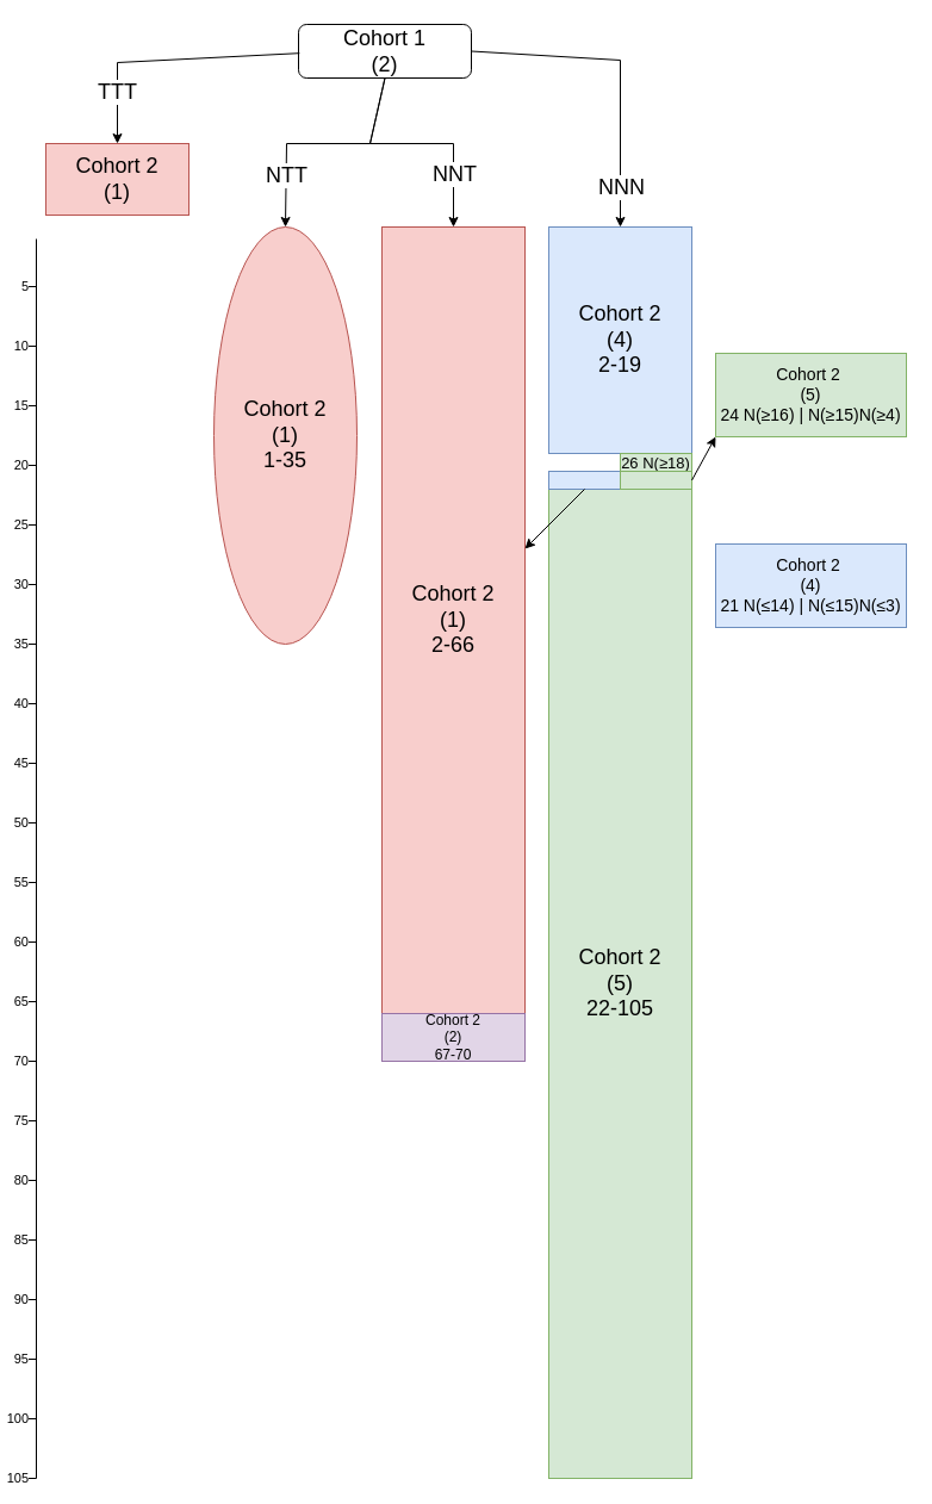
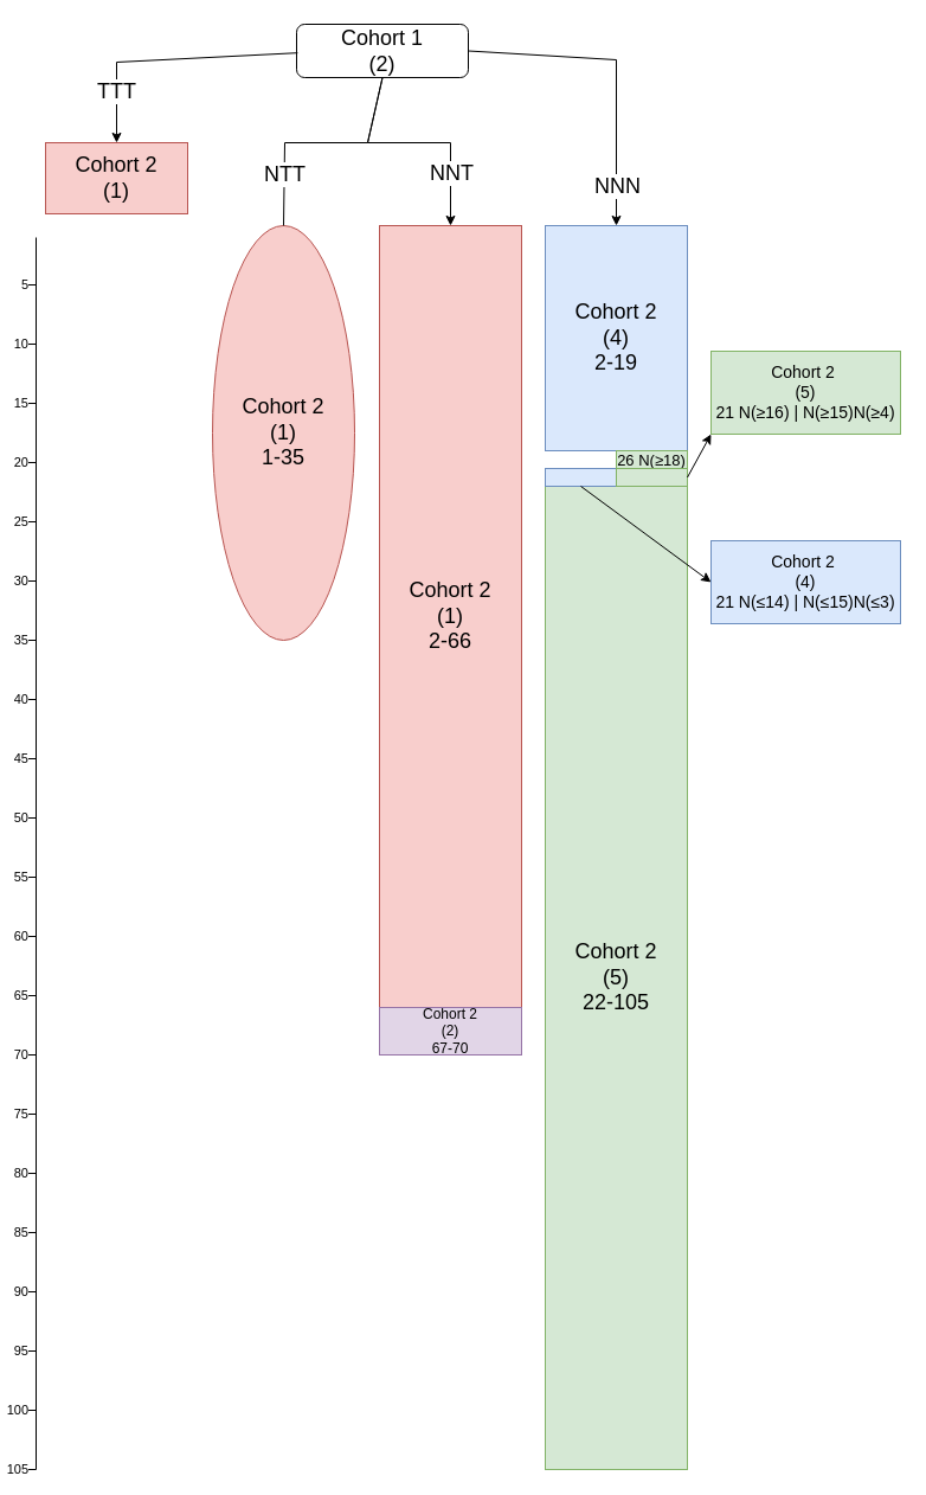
  <mxCell id="0" />
  <mxCell id="1" parent="0" />
  <mxCell id="2" value="Cohort 1&lt;br style=&quot;font-size: 18px;&quot;&gt;(2)" style="rounded=1;whiteSpace=wrap;html=1;fontSize=18;" parent="1" vertex="1"><mxGeometry x="250" y="20" width="145" height="45" as="geometry" /></mxCell>
  <mxCell id="3" value="" style="endArrow=none;html=1;rounded=0;" parent="1" edge="1"><mxGeometry width="50" height="50" relative="1" as="geometry"><mxPoint x="30" y="1240" as="sourcePoint" /><mxPoint x="30" y="200" as="targetPoint" /></mxGeometry></mxCell>
  <mxCell id="4" value="5" style="endArrow=none;html=1;rounded=0;align=right;labelPosition=left;verticalLabelPosition=middle;verticalAlign=middle;" parent="1" edge="1"><mxGeometry width="50" height="50" relative="1" as="geometry"><mxPoint x="20" y="240" as="sourcePoint" /><mxPoint x="30" y="240" as="targetPoint" /></mxGeometry></mxCell>
  <mxCell id="5" value="10" style="endArrow=none;html=1;rounded=0;labelPosition=left;verticalLabelPosition=middle;align=right;verticalAlign=middle;" parent="1" edge="1"><mxGeometry width="50" height="50" relative="1" as="geometry"><mxPoint x="30" y="290" as="sourcePoint" /><mxPoint x="20" y="290" as="targetPoint" /></mxGeometry></mxCell>
  <mxCell id="6" value="15" style="endArrow=none;html=1;rounded=0;labelPosition=left;verticalLabelPosition=middle;align=right;verticalAlign=middle;" parent="1" edge="1"><mxGeometry width="50" height="50" relative="1" as="geometry"><mxPoint x="20" y="340" as="sourcePoint" /><mxPoint x="30" y="340" as="targetPoint" /></mxGeometry></mxCell>
  <mxCell id="7" value="20" style="endArrow=none;html=1;rounded=0;labelPosition=left;verticalLabelPosition=middle;align=right;verticalAlign=middle;" parent="1" edge="1"><mxGeometry width="50" height="50" relative="1" as="geometry"><mxPoint x="20" y="390" as="sourcePoint" /><mxPoint x="30" y="390" as="targetPoint" /></mxGeometry></mxCell>
  <mxCell id="8" value="25" style="endArrow=none;html=1;rounded=0;labelPosition=left;verticalLabelPosition=middle;align=right;verticalAlign=middle;" parent="1" edge="1"><mxGeometry width="50" height="50" relative="1" as="geometry"><mxPoint x="20" y="440" as="sourcePoint" /><mxPoint x="30" y="440" as="targetPoint" /></mxGeometry></mxCell>
  <mxCell id="9" value="30" style="endArrow=none;html=1;rounded=0;labelPosition=left;verticalLabelPosition=middle;align=right;verticalAlign=middle;" parent="1" edge="1"><mxGeometry width="50" height="50" relative="1" as="geometry"><mxPoint x="20" y="490" as="sourcePoint" /><mxPoint x="30" y="490" as="targetPoint" /></mxGeometry></mxCell>
  <mxCell id="10" value="Cohort 2&lt;br style=&quot;border-color: var(--border-color); font-size: 18px;&quot;&gt;(1)" style="rounded=0;whiteSpace=wrap;html=1;fillColor=#f8cecc;strokeColor=#b85450;fontSize=18;" parent="1" vertex="1"><mxGeometry x="38" y="120" width="120" height="60" as="geometry" /></mxCell>
  <mxCell id="11" value="Cohort 2&lt;br style=&quot;font-size: 18px;&quot;&gt;(1)&lt;br style=&quot;font-size: 18px;&quot;&gt;1-35" style="ellipse;whiteSpace=wrap;html=1;fillColor=#f8cecc;strokeColor=#b85450;fontSize=18;" parent="1" vertex="1"><mxGeometry x="179" y="190" width="120" height="350" as="geometry" /></mxCell>
  <mxCell id="12" value="Cohort 2&lt;br style=&quot;font-size: 18px;&quot;&gt;(5)&lt;br style=&quot;font-size: 18px;&quot;&gt;22-105" style="rounded=0;whiteSpace=wrap;html=1;fillColor=#d5e8d4;strokeColor=#82b366;fontSize=18;" parent="1" vertex="1"><mxGeometry x="460" y="410" width="120" height="830" as="geometry" /></mxCell>
  <mxCell id="13" value="Cohort 2&lt;br style=&quot;font-size: 18px;&quot;&gt;(4)&lt;br style=&quot;font-size: 18px;&quot;&gt;2-19" style="rounded=0;whiteSpace=wrap;html=1;fillColor=#dae8fc;strokeColor=#6c8ebf;fontSize=18;" parent="1" vertex="1"><mxGeometry x="460" y="190" width="120" height="190" as="geometry" /></mxCell>
  <mxCell id="14" value="" style="endArrow=classic;html=1;rounded=0;exitX=1;exitY=0.5;exitDx=0;exitDy=0;entryX=0.5;entryY=0;entryDx=0;entryDy=0;" parent="1" source="2" target="13" edge="1"><mxGeometry width="50" height="50" relative="1" as="geometry"><mxPoint x="280" y="320" as="sourcePoint" /><mxPoint x="508" y="190" as="targetPoint" /><Array as="points"><mxPoint x="520" y="50" /></Array></mxGeometry></mxCell>
  <mxCell id="15" value="NNN" style="edgeLabel;html=1;align=center;verticalAlign=middle;resizable=0;points=[];fontSize=18;" parent="14" vertex="1" connectable="0"><mxGeometry x="0.484" y="1" relative="1" as="geometry"><mxPoint x="-1" y="35" as="offset" /></mxGeometry></mxCell>
  <mxCell id="16" value="35" style="endArrow=none;html=1;rounded=0;labelPosition=left;verticalLabelPosition=middle;align=right;verticalAlign=middle;" parent="1" edge="1"><mxGeometry width="50" height="50" relative="1" as="geometry"><mxPoint x="20" y="540" as="sourcePoint" /><mxPoint x="30" y="540" as="targetPoint" /></mxGeometry></mxCell>
  <mxCell id="17" value="40" style="endArrow=none;html=1;rounded=0;labelPosition=left;verticalLabelPosition=middle;align=right;verticalAlign=middle;" parent="1" edge="1"><mxGeometry width="50" height="50" relative="1" as="geometry"><mxPoint x="20" y="590" as="sourcePoint" /><mxPoint x="30" y="590" as="targetPoint" /></mxGeometry></mxCell>
  <mxCell id="18" value="45" style="endArrow=none;html=1;rounded=0;labelPosition=left;verticalLabelPosition=middle;align=right;verticalAlign=middle;" parent="1" edge="1"><mxGeometry width="50" height="50" relative="1" as="geometry"><mxPoint x="20" y="640" as="sourcePoint" /><mxPoint x="30" y="640" as="targetPoint" /></mxGeometry></mxCell>
  <mxCell id="19" value="50" style="endArrow=none;html=1;rounded=0;labelPosition=left;verticalLabelPosition=middle;align=right;verticalAlign=middle;" parent="1" edge="1"><mxGeometry width="50" height="50" relative="1" as="geometry"><mxPoint x="20" y="690" as="sourcePoint" /><mxPoint x="30" y="690" as="targetPoint" /></mxGeometry></mxCell>
  <mxCell id="20" value="55" style="endArrow=none;html=1;rounded=0;labelPosition=left;verticalLabelPosition=middle;align=right;verticalAlign=middle;" parent="1" edge="1"><mxGeometry width="50" height="50" relative="1" as="geometry"><mxPoint x="20" y="740" as="sourcePoint" /><mxPoint x="30" y="740" as="targetPoint" /></mxGeometry></mxCell>
  <mxCell id="21" value="60" style="endArrow=none;html=1;rounded=0;labelPosition=left;verticalLabelPosition=middle;align=right;verticalAlign=middle;" parent="1" edge="1"><mxGeometry width="50" height="50" relative="1" as="geometry"><mxPoint x="20" y="790" as="sourcePoint" /><mxPoint x="30" y="790" as="targetPoint" /></mxGeometry></mxCell>
  <mxCell id="22" value="65" style="endArrow=none;html=1;rounded=0;labelPosition=left;verticalLabelPosition=middle;align=right;verticalAlign=middle;" parent="1" edge="1"><mxGeometry width="50" height="50" relative="1" as="geometry"><mxPoint x="20" y="840" as="sourcePoint" /><mxPoint x="30" y="840" as="targetPoint" /></mxGeometry></mxCell>
  <mxCell id="23" value="70" style="endArrow=none;html=1;rounded=0;labelPosition=left;verticalLabelPosition=middle;align=right;verticalAlign=middle;" parent="1" edge="1"><mxGeometry width="50" height="50" relative="1" as="geometry"><mxPoint x="20" y="890" as="sourcePoint" /><mxPoint x="30" y="890" as="targetPoint" /></mxGeometry></mxCell>
  <mxCell id="24" value="26 N(≥18)" style="rounded=0;whiteSpace=wrap;html=1;fillColor=#d5e8d4;strokeColor=#82b366;fontSize=13;" parent="1" vertex="1"><mxGeometry x="520" y="380" width="60" height="15" as="geometry" /></mxCell>
  <mxCell id="25" value="" style="rounded=0;whiteSpace=wrap;html=1;fillColor=#dae8fc;strokeColor=#6c8ebf;" parent="1" vertex="1"><mxGeometry x="460" y="395" width="60" height="15" as="geometry" /></mxCell>
  <mxCell id="26" value="" style="rounded=0;whiteSpace=wrap;html=1;fillColor=#d5e8d4;strokeColor=#82b366;" parent="1" vertex="1"><mxGeometry x="520" y="395" width="60" height="15" as="geometry" /></mxCell>
  <mxCell id="27" value="75" style="endArrow=none;html=1;rounded=0;labelPosition=left;verticalLabelPosition=middle;align=right;verticalAlign=middle;" edge="1" parent="1"><mxGeometry width="50" height="50" relative="1" as="geometry"><mxPoint x="20" y="940" as="sourcePoint" /><mxPoint x="30" y="940" as="targetPoint" /></mxGeometry></mxCell>
  <mxCell id="28" value="80" style="endArrow=none;html=1;rounded=0;labelPosition=left;verticalLabelPosition=middle;align=right;verticalAlign=middle;" edge="1" parent="1"><mxGeometry width="50" height="50" relative="1" as="geometry"><mxPoint x="20" y="990" as="sourcePoint" /><mxPoint x="30" y="990" as="targetPoint" /></mxGeometry></mxCell>
  <mxCell id="29" value="85" style="endArrow=none;html=1;rounded=0;labelPosition=left;verticalLabelPosition=middle;align=right;verticalAlign=middle;" edge="1" parent="1"><mxGeometry width="50" height="50" relative="1" as="geometry"><mxPoint x="20" y="1040" as="sourcePoint" /><mxPoint x="30" y="1040" as="targetPoint" /></mxGeometry></mxCell>
  <mxCell id="30" value="90" style="endArrow=none;html=1;rounded=0;labelPosition=left;verticalLabelPosition=middle;align=right;verticalAlign=middle;" edge="1" parent="1"><mxGeometry width="50" height="50" relative="1" as="geometry"><mxPoint x="20" y="1090" as="sourcePoint" /><mxPoint x="30" y="1090" as="targetPoint" /></mxGeometry></mxCell>
  <mxCell id="31" value="95" style="endArrow=none;html=1;rounded=0;labelPosition=left;verticalLabelPosition=middle;align=right;verticalAlign=middle;" edge="1" parent="1"><mxGeometry width="50" height="50" relative="1" as="geometry"><mxPoint x="20" y="1140" as="sourcePoint" /><mxPoint x="30" y="1140" as="targetPoint" /></mxGeometry></mxCell>
  <mxCell id="32" value="100" style="endArrow=none;html=1;rounded=0;labelPosition=left;verticalLabelPosition=middle;align=right;verticalAlign=middle;" edge="1" parent="1"><mxGeometry width="50" height="50" relative="1" as="geometry"><mxPoint x="20" y="1190" as="sourcePoint" /><mxPoint x="30" y="1190" as="targetPoint" /></mxGeometry></mxCell>
  <mxCell id="33" value="105" style="endArrow=none;html=1;rounded=0;labelPosition=left;verticalLabelPosition=middle;align=right;verticalAlign=middle;" edge="1" parent="1"><mxGeometry width="50" height="50" relative="1" as="geometry"><mxPoint x="20" y="1240" as="sourcePoint" /><mxPoint x="30" y="1240" as="targetPoint" /></mxGeometry></mxCell>
  <mxCell id="34" value="Cohort 2&lt;br style=&quot;font-size: 18px;&quot;&gt;(1)&lt;br style=&quot;font-size: 18px;&quot;&gt;2-66" style="rounded=0;whiteSpace=wrap;html=1;fillColor=#f8cecc;strokeColor=#b85450;fontSize=18;" vertex="1" parent="1"><mxGeometry x="320" y="190" width="120" height="660" as="geometry" /></mxCell>
- <mxCell id="35" value="NTT" style="endArrow=classic;html=1;rounded=0;exitX=0.5;exitY=1;exitDx=0;exitDy=0;entryX=0.5;entryY=0;entryDx=0;entryDy=0;fontSize=18;" edge="1" parent="1" source="2" target="11"><mxGeometry x="0.555" width="50" height="50" relative="1" as="geometry"><mxPoint x="280" y="240" as="sourcePoint" /><mxPoint x="330" y="190" as="targetPoint" /><Array as="points"><mxPoint x="310" y="120" /><mxPoint x="240" y="120" /></Array><mxPoint as="offset" /></mxGeometry></mxCell>
+ <mxCell id="35" value="NTT" style="endArrow=none;html=1;rounded=0;exitX=0.5;exitY=1;exitDx=0;exitDy=0;entryX=0.5;entryY=0;entryDx=0;entryDy=0;fontSize=18;" edge="1" parent="1" source="2" target="11"><mxGeometry x="0.555" width="50" height="50" relative="1" as="geometry"><mxPoint x="280" y="240" as="sourcePoint" /><mxPoint x="330" y="190" as="targetPoint" /><Array as="points"><mxPoint x="310" y="120" /><mxPoint x="240" y="120" /></Array><mxPoint as="offset" /></mxGeometry></mxCell>
  <mxCell id="36" value="" style="endArrow=classic;html=1;rounded=0;exitX=0.5;exitY=1;exitDx=0;exitDy=0;entryX=0.5;entryY=0;entryDx=0;entryDy=0;" edge="1" parent="1" source="2" target="34"><mxGeometry width="50" height="50" relative="1" as="geometry"><mxPoint x="280" y="240" as="sourcePoint" /><mxPoint x="330" y="190" as="targetPoint" /><Array as="points"><mxPoint x="310" y="120" /><mxPoint x="380" y="120" /></Array></mxGeometry></mxCell>
  <mxCell id="37" value="NNT" style="edgeLabel;html=1;align=center;verticalAlign=middle;resizable=0;points=[];fontSize=18;" vertex="1" connectable="0" parent="36"><mxGeometry x="0.522" y="-1" relative="1" as="geometry"><mxPoint x="1" y="3" as="offset" /></mxGeometry></mxCell>
  <mxCell id="38" value="" style="endArrow=classic;html=1;rounded=0;exitX=0.006;exitY=0.537;exitDx=0;exitDy=0;exitPerimeter=0;entryX=0.5;entryY=0;entryDx=0;entryDy=0;" edge="1" parent="1" source="2" target="10"><mxGeometry width="50" height="50" relative="1" as="geometry"><mxPoint x="210" y="120" as="sourcePoint" /><mxPoint x="260" y="70" as="targetPoint" /><Array as="points"><mxPoint x="98" y="52" /></Array></mxGeometry></mxCell>
  <mxCell id="39" value="TTT" style="edgeLabel;html=1;align=center;verticalAlign=middle;resizable=0;points=[];fontSize=18;" vertex="1" connectable="0" parent="38"><mxGeometry x="-0.28" y="-1" relative="1" as="geometry"><mxPoint x="-73" y="29" as="offset" /></mxGeometry></mxCell>
  <mxCell id="40" value="Cohort 2&lt;br style=&quot;font-size: 12px;&quot;&gt;(2)&lt;br style=&quot;font-size: 12px;&quot;&gt;67-70" style="rounded=0;whiteSpace=wrap;html=1;fillColor=#e1d5e7;strokeColor=#9673a6;fontSize=12;" vertex="1" parent="1"><mxGeometry x="320" y="850" width="120" height="40" as="geometry" /></mxCell>
  <mxCell id="41" value="Cohort 2&amp;nbsp;&lt;br style=&quot;font-size: 14px;&quot;&gt;(4)&lt;br style=&quot;font-size: 14px;&quot;&gt;21 N(≤14) | N(≤15)N(≤3)" style="rounded=0;whiteSpace=wrap;html=1;fillColor=#dae8fc;strokeColor=#6c8ebf;fontSize=14;" vertex="1" parent="1"><mxGeometry x="600" y="456" width="160" height="70" as="geometry" /></mxCell>
- <mxCell id="42" value="" style="endArrow=classic;html=1;rounded=0;exitX=0.25;exitY=0;exitDx=0;exitDy=0;" edge="1" parent="1" source="12" target="34"><mxGeometry width="50" height="50" relative="1" as="geometry"><mxPoint x="40" y="626" as="sourcePoint" /><mxPoint x="90" y="576" as="targetPoint" /></mxGeometry></mxCell>
- <mxCell id="43" value="Cohort 2&amp;nbsp;&lt;br style=&quot;font-size: 14px;&quot;&gt;(5)&lt;br&gt;24 N(≥16)&amp;nbsp;| N(≥15)N(≥4)" style="rounded=0;whiteSpace=wrap;html=1;fillColor=#d5e8d4;strokeColor=#82b366;fontSize=14;" vertex="1" parent="1"><mxGeometry x="600" y="296" width="160" height="70" as="geometry" /></mxCell>
+ <mxCell id="42" value="" style="endArrow=classic;html=1;rounded=0;exitX=0.25;exitY=0;exitDx=0;exitDy=0;entryX=0;entryY=0.5;entryDx=0;entryDy=0;" edge="1" parent="1" source="12" target="41"><mxGeometry width="50" height="50" relative="1" as="geometry"><mxPoint x="40" y="626" as="sourcePoint" /><mxPoint x="90" y="576" as="targetPoint" /></mxGeometry></mxCell>
+ <mxCell id="43" value="Cohort 2&amp;nbsp;&lt;br style=&quot;font-size: 14px;&quot;&gt;(5)&lt;br&gt;21 N(≥16)&amp;nbsp;| N(≥15)N(≥4)" style="rounded=0;whiteSpace=wrap;html=1;fillColor=#d5e8d4;strokeColor=#82b366;fontSize=14;" vertex="1" parent="1"><mxGeometry x="600" y="296" width="160" height="70" as="geometry" /></mxCell>
  <mxCell id="44" value="" style="endArrow=classic;html=1;rounded=0;entryX=0;entryY=1;entryDx=0;entryDy=0;exitX=1;exitY=0.5;exitDx=0;exitDy=0;" edge="1" parent="1" source="26" target="43"><mxGeometry width="50" height="50" relative="1" as="geometry"><mxPoint x="40" y="646" as="sourcePoint" /><mxPoint x="90" y="596" as="targetPoint" /></mxGeometry></mxCell>
